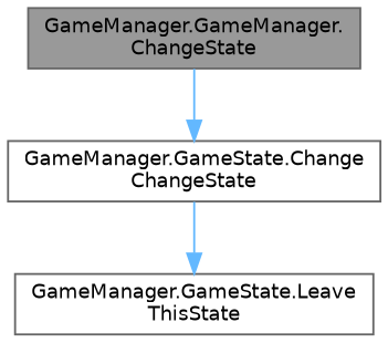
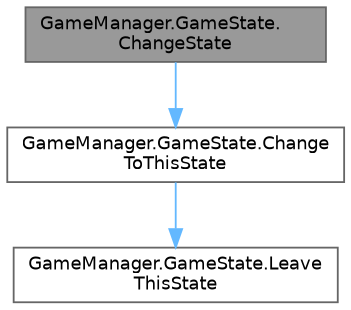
  digraph {
    fontname="DejaVu Sans"
    rankdir=TB
    node [color=grey40 fillcolor=white fontname="DejaVu Sans" fontsize=10 shape=box style=filled]
    edge [color=steelblue1 fontname="DejaVu Sans" fontsize=10 labelfontname=Helvetica labelfontsize=10 style=solid]
-   n1 [color=gray40 fillcolor=grey60 fontcolor=black height=0.2 label="GameManager.GameManager.\lChangeState" width=0.4]
-   n2 [height=0.2 label="GameManager.GameState.Change\lChangeState" width=0.4]
+   n1 [color=gray40 fillcolor=grey60 fontcolor=black height=0.2 label="GameManager.GameState.\lChangeState" width=0.4]
+   n2 [height=0.2 label="GameManager.GameState.Change\lToThisState" width=0.4]
    n3 [height=0.2 label="GameManager.GameState.Leave\lThisState" width=0.4]
    n1 -> n2
    n2 -> n3
  }
